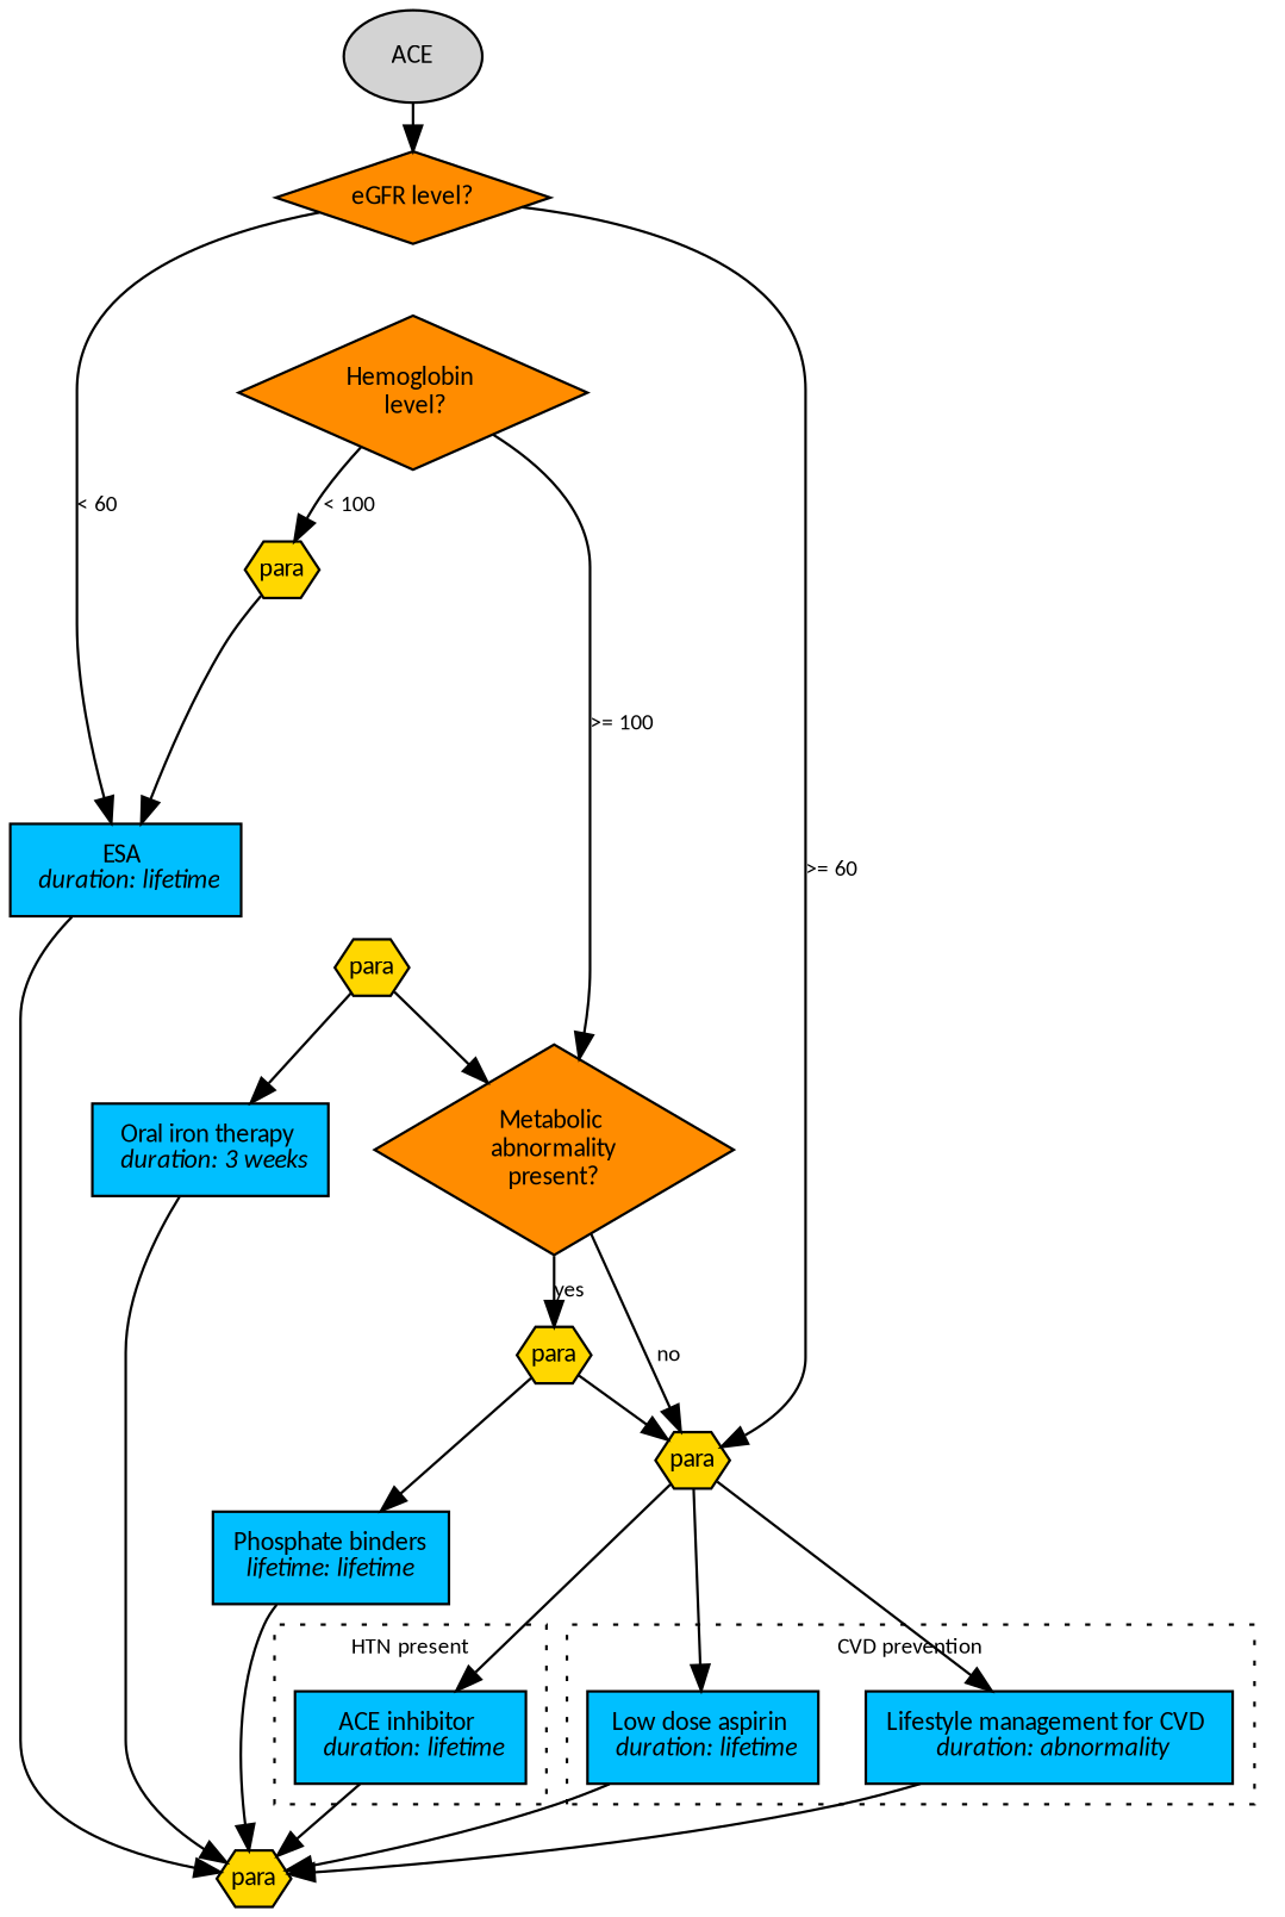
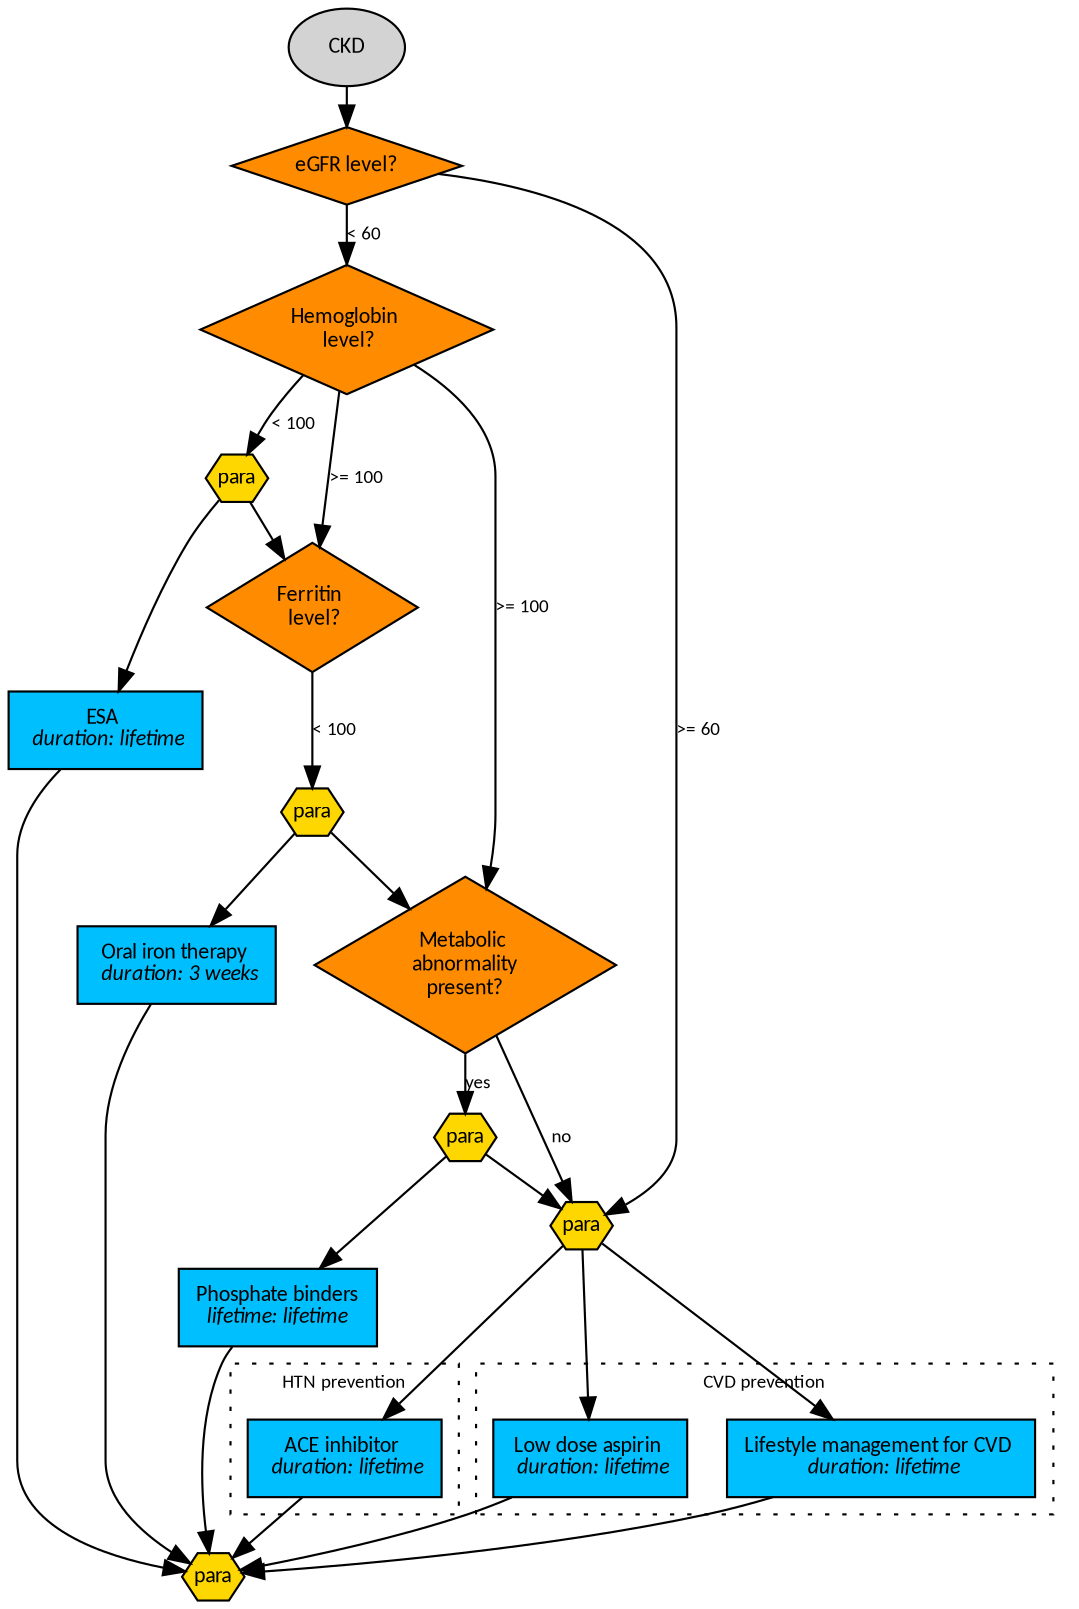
  digraph {
    newrank=true
    ranksep=0.25
    node [fillcolor=deepskyblue fontname=calibri fontsize=10 shape=box style=filled]
    edge [fontname=calibri fontsize=9]
    n1 [label=<ACE inhibitor <br/> <i>duration: lifetime</i>>]
    n2 [label=<Low dose aspirin <br/> <i>duration: lifetime</i>>]
-   n3 [label=<Lifestyle management for CVD <br/> <i>duration: abnormality</i>>]
+   n3 [label=<Lifestyle management for CVD <br/> <i>duration: lifetime</i>>]
    n4 [fillcolor=gold fixedsize=true height=0.3 label=<para> shape=hexagon width=0.4]
-   n5 [fillcolor=lightgray label=ACE shape=oval]
+   n5 [fillcolor=lightgray label=CKD shape=oval]
    n6 [fillcolor=darkorange label="eGFR level?" shape=diamond]
    n7 [fillcolor=darkorange label="Hemoglobin \n level?" shape=diamond]
    n8 [fillcolor=gold fixedsize=true height=0.3 label=<para> shape=hexagon width=0.4]
    n9 [label=<Phosphate binders<br/><i>lifetime: lifetime</i>>]
    n10 [label=<ESA <br/> <i>duration: lifetime</i>>]
    n11 [label=<Oral iron therapy <br/> <i>duration: 3 weeks</i>>]
+   n12 [fillcolor=darkorange label="Ferritin \n level?" shape=diamond]
    n13 [fillcolor=gold fixedsize=true height=0.3 label=<para> shape=hexagon width=0.4]
    n14 [fillcolor=darkorange label="Metabolic \n abnormality \npresent?" shape=diamond]
    n15 [fillcolor=gold fixedsize=true height=0.3 label=<para> shape=hexagon width=0.4]
    n16 [fillcolor=gold fixedsize=true height=0.3 label=<para> shape=hexagon width=0.4]
    subgraph cluster_1 {
      fontname=calibri
      fontsize=9
-     label="HTN present"
+     label="HTN prevention"
      style=dotted
      n1
    }
    subgraph cluster_2 {
      fontname=calibri
      fontsize=9
      label="CVD prevention"
      style=dotted
      n2
      n3
    }
    n1 -> n4
    n2 -> n4
    n3 -> n4
    n5 -> n6
-   n6 -> n10 [label="< 60"]
+   n6 -> n7 [label="< 60"]
    n6 -> n8 [label=">= 60"]
+   n7 -> n12 [label=">= 100"]
    n7 -> n13 [label="< 100"]
    n7 -> n14 [label=">= 100"]
    n8 -> n1
    n8 -> n2
    n8 -> n3
    n9 -> n4
    n10 -> n4
    n10 -> n11 [style=invis]
    n11 -> n4
+   n12 -> n15 [label="< 100"]
    n13 -> n10
+   n13 -> n12
    n14 -> n8 [label=no]
    n14 -> n16 [label=yes]
    n15 -> n11
    n15 -> n14
    n16 -> n8
    n16 -> n9
  }
